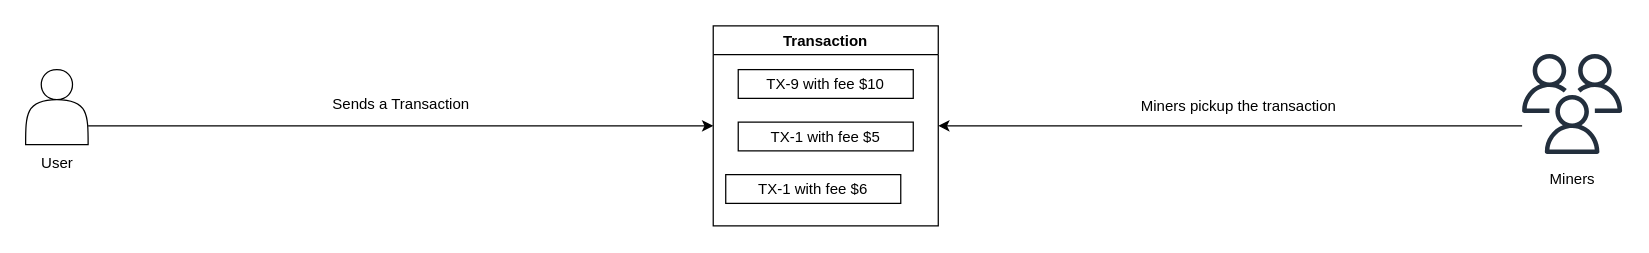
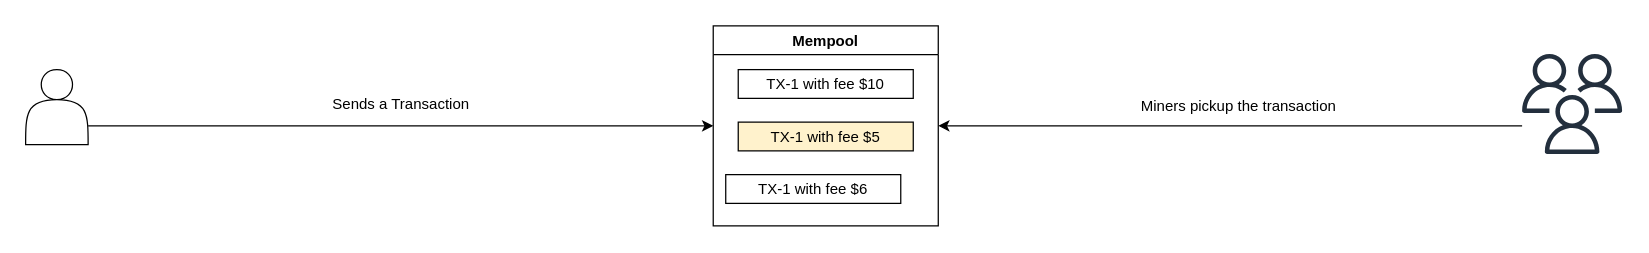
  <mxCell id="0" />
  <mxCell id="1" parent="0" />
  <mxCell id="2" value="s" style="group" parent="1" vertex="1" connectable="0"><mxGeometry x="20" y="55" width="50" height="90" as="geometry" /></mxCell>
  <mxCell id="3" value="" style="shape=actor;whiteSpace=wrap;html=1;" parent="2" vertex="1"><mxGeometry width="50" height="60" as="geometry" /></mxCell>
- <mxCell id="4" value="User" style="text;html=1;align=center;verticalAlign=middle;resizable=0;points=[];autosize=1;strokeColor=none;fillColor=none;" parent="2" vertex="1"><mxGeometry y="60" width="50" height="30" as="geometry" /></mxCell>
- <mxCell id="5" value="Transaction" style="swimlane;" parent="1" vertex="1"><mxGeometry x="570" y="20" width="180" height="160" as="geometry"><mxRectangle x="620" y="270" width="90" height="30" as="alternateBounds" /></mxGeometry></mxCell>
- <mxCell id="6" value="&lt;div align=&quot;justify&quot;&gt;TX-9 with fee $10&lt;/div&gt;" style="rounded=0;whiteSpace=wrap;html=1;" vertex="1" parent="5"><mxGeometry x="20" y="35" width="140" height="23" as="geometry" /></mxCell>
- <mxCell id="7" value="&lt;div align=&quot;justify&quot;&gt;TX-1 with fee $5&lt;/div&gt;" style="rounded=0;whiteSpace=wrap;html=1;" vertex="1" parent="5"><mxGeometry x="20" y="77" width="140" height="23" as="geometry" /></mxCell>
+ <mxCell id="5" value="Mempool" style="swimlane;" parent="1" vertex="1"><mxGeometry x="570" y="20" width="180" height="160" as="geometry"><mxRectangle x="620" y="270" width="90" height="30" as="alternateBounds" /></mxGeometry></mxCell>
+ <mxCell id="6" value="&lt;div align=&quot;justify&quot;&gt;TX-1 with fee $10&lt;/div&gt;" style="rounded=0;whiteSpace=wrap;html=1;" vertex="1" parent="5"><mxGeometry x="20" y="35" width="140" height="23" as="geometry" /></mxCell>
+ <mxCell id="7" value="&lt;div align=&quot;justify&quot;&gt;TX-1 with fee $5&lt;/div&gt;" style="rounded=0;whiteSpace=wrap;html=1;fillColor=#fff2cc;" vertex="1" parent="5"><mxGeometry x="20" y="77" width="140" height="23" as="geometry" /></mxCell>
  <mxCell id="8" value="&lt;div align=&quot;justify&quot;&gt;TX-1 with fee $6&lt;/div&gt;" style="rounded=0;whiteSpace=wrap;html=1;" vertex="1" parent="5"><mxGeometry x="10" y="119" width="140" height="23" as="geometry" /></mxCell>
  <mxCell id="9" value="" style="group" parent="1" vertex="1" connectable="0"><mxGeometry x="1217" y="42.5" width="80" height="115" as="geometry" /></mxCell>
  <mxCell id="10" value="" style="sketch=0;outlineConnect=0;fontColor=#232F3E;gradientColor=none;fillColor=#232F3D;strokeColor=none;dashed=0;verticalLabelPosition=bottom;verticalAlign=top;align=center;html=1;fontSize=12;fontStyle=0;aspect=fixed;pointerEvents=1;shape=mxgraph.aws4.users;movable=1;resizable=1;rotatable=1;deletable=1;editable=1;locked=0;connectable=1;" parent="9" vertex="1"><mxGeometry width="80" height="80" as="geometry" /></mxCell>
- <mxCell id="11" value="&lt;div&gt;Miners&lt;/div&gt;" style="text;html=1;align=center;verticalAlign=middle;resizable=1;points=[];autosize=1;strokeColor=none;fillColor=none;movable=1;rotatable=1;deletable=1;editable=1;locked=0;connectable=1;" parent="9" vertex="1"><mxGeometry x="10" y="85" width="60" height="30" as="geometry" /></mxCell>
  <mxCell id="12" value="" style="group" parent="1" vertex="1" connectable="0"><mxGeometry x="250" y="68" width="140" height="30" as="geometry" /></mxCell>
  <mxCell id="13" style="edgeStyle=orthogonalEdgeStyle;rounded=0;orthogonalLoop=1;jettySize=auto;html=1;exitX=1;exitY=0.75;exitDx=0;exitDy=0;entryX=0;entryY=0.5;entryDx=0;entryDy=0;" parent="12" source="3" target="5" edge="1"><mxGeometry relative="1" as="geometry" /></mxCell>
  <mxCell id="14" value="Sends a Transaction" style="text;html=1;align=center;verticalAlign=middle;resizable=0;points=[];autosize=1;strokeColor=none;fillColor=none;" parent="12" vertex="1"><mxGeometry width="140" height="30" as="geometry" /></mxCell>
  <mxCell id="15" value="" style="group" parent="1" vertex="1" connectable="0"><mxGeometry x="920" y="70" width="160" height="30" as="geometry" /></mxCell>
  <mxCell id="16" style="edgeStyle=orthogonalEdgeStyle;rounded=0;orthogonalLoop=1;jettySize=auto;html=1;exitX=1;exitY=0.75;exitDx=0;exitDy=0;entryX=0;entryY=0.5;entryDx=0;entryDy=0;" parent="15" edge="1"><mxGeometry relative="1" as="geometry" /></mxCell>
  <mxCell id="17" value="Miners pickup the transaction" style="text;html=1;align=center;verticalAlign=middle;resizable=0;points=[];autosize=1;strokeColor=none;fillColor=none;" parent="15" vertex="1"><mxGeometry x="-20" width="180" height="30" as="geometry" /></mxCell>
  <mxCell id="18" style="edgeStyle=orthogonalEdgeStyle;rounded=0;orthogonalLoop=1;jettySize=auto;html=1;entryX=1;entryY=0.5;entryDx=0;entryDy=0;" parent="1" source="10" target="5" edge="1"><mxGeometry relative="1" as="geometry"><Array as="points"><mxPoint x="1050" y="100" /><mxPoint x="1050" y="100" /></Array></mxGeometry></mxCell>
